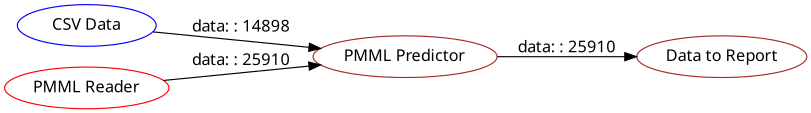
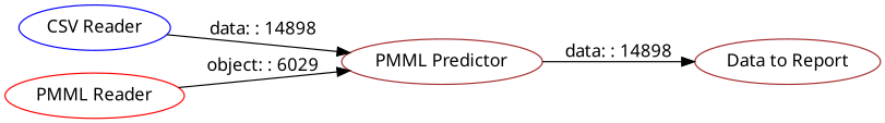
  digraph {
    fontname="Noto Sans"
    rankdir=LR
    node [color=brown fontname="Noto Sans"]
    edge [fontname="Noto Sans"]
-   n1 [color=blue label="CSV Data"]
+   n1 [color=blue label="CSV Reader"]
    n2 [label="PMML Predictor"]
    n3 [label="Data to Report"]
    n4 [color=red label="PMML Reader"]
    n1 -> n2 [label="data: : 14898"]
-   n2 -> n3 [label="data: : 25910"]
-   n4 -> n2 [label="data: : 25910"]
+   n2 -> n3 [label="data: : 14898"]
+   n4 -> n2 [label="object: : 6029"]
  }
